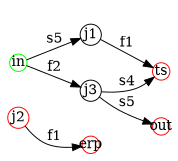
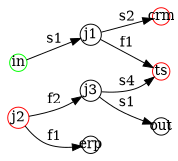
  digraph {
    fontname="DejaVu Serif"
    rankdir=LR
    node [color=red fixedsize=true fontname="DejaVu Serif" shape=circle]
    edge [fontname="DejaVu Serif"]
    in [color=green width=0.25]
    j1 [color=black width=0.3]
    ts [width=0.25]
-   erp [width=0.25]
-   out [width=0.25]
+   crm [width=0.25]
+   erp [color=black width=0.25]
+   out [color=black width=0.25]
    j2 [width=0.3]
    j3 [color=black width=0.3]
-   in -> j1 [label=s5]
+   in -> j1 [label=s1]
    j1 -> ts [label=f1]
+   j1 -> crm [label=s2]
    j2 -> erp [label=f1]
-   in -> j3 [label=f2]
+   j2 -> j3 [label=f2]
    j3 -> ts [label=s4]
-   j3 -> out [label=s5]
+   j3 -> out [label=s1]
  }
